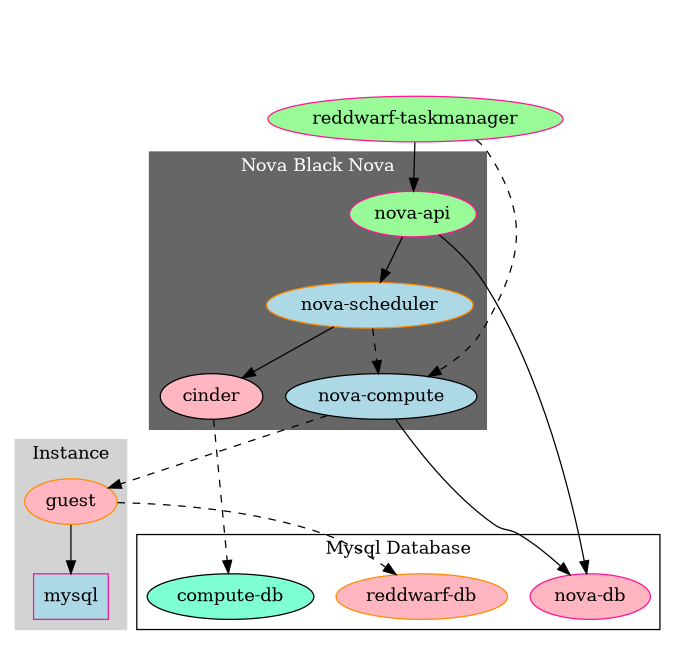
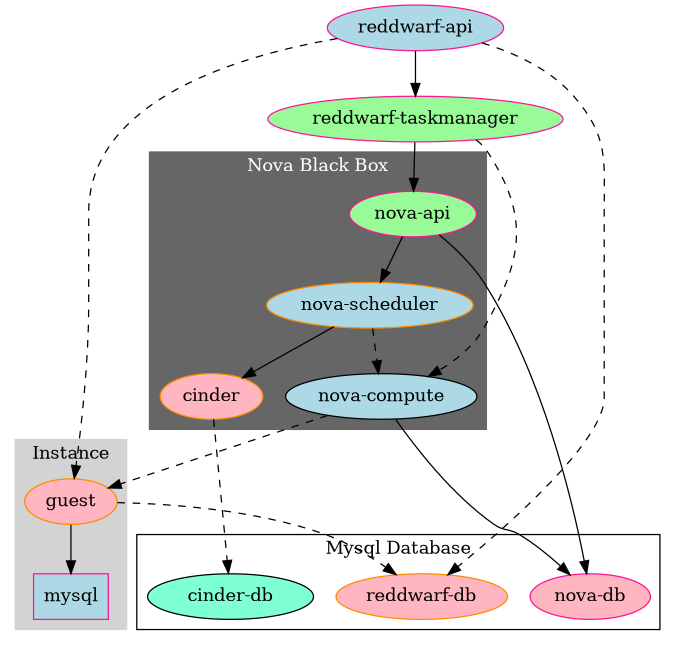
  digraph {
    compound=True
    node [color=deeppink fillcolor=lightpink style=filled]
    edge [style=dashed]
    "nova-db"
    "reddwarf-db" [color=darkorange]
-   "cinder-db" [color=black fillcolor=aquamarine label="compute-db"]
+   "cinder-db" [color=black fillcolor=aquamarine]
    guest [color=darkorange shape=ellipse]
    mysql [fillcolor=lightblue shape=box style="solid,filled"]
    "nova-api" [fillcolor=palegreen]
    "nova-scheduler" [color=darkorange fillcolor=lightblue]
    "nova-compute" [color=black fillcolor=lightblue]
-   cinder [color=black]
+   cinder [color=darkorange]
+   "reddwarf-api" [fillcolor=lightblue]
    "reddwarf-taskmanager" [fillcolor=palegreen]
    subgraph cluster_1 {
      label="Mysql Database"
      "nova-db"
      "reddwarf-db"
      "cinder-db"
    }
    subgraph cluster_2 {
      color=lightgrey
      label=Instance
      style=filled
      guest
      mysql
    }
    subgraph cluster_3 {
      color=gray40
      fontcolor=white
-     label="Nova Black Nova"
+     label="Nova Black Box"
      style=filled
      "nova-api"
      "nova-scheduler"
      "nova-compute"
      cinder
    }
    guest -> "reddwarf-db"
    guest -> mysql [style=solid]
    "nova-api" -> "nova-db" [style=solid]
    "nova-api" -> "nova-scheduler" [style=solid]
    "nova-scheduler" -> "nova-compute"
    "nova-scheduler" -> cinder [style=solid]
    "nova-compute" -> "nova-db" [style=solid]
    "nova-compute" -> guest
    cinder -> "cinder-db"
+   "reddwarf-api" -> "reddwarf-db"
+   "reddwarf-api" -> guest
+   "reddwarf-api" -> "reddwarf-taskmanager" [style=solid]
    "reddwarf-taskmanager" -> "nova-api" [style=solid]
    "reddwarf-taskmanager" -> "nova-compute"
  }
